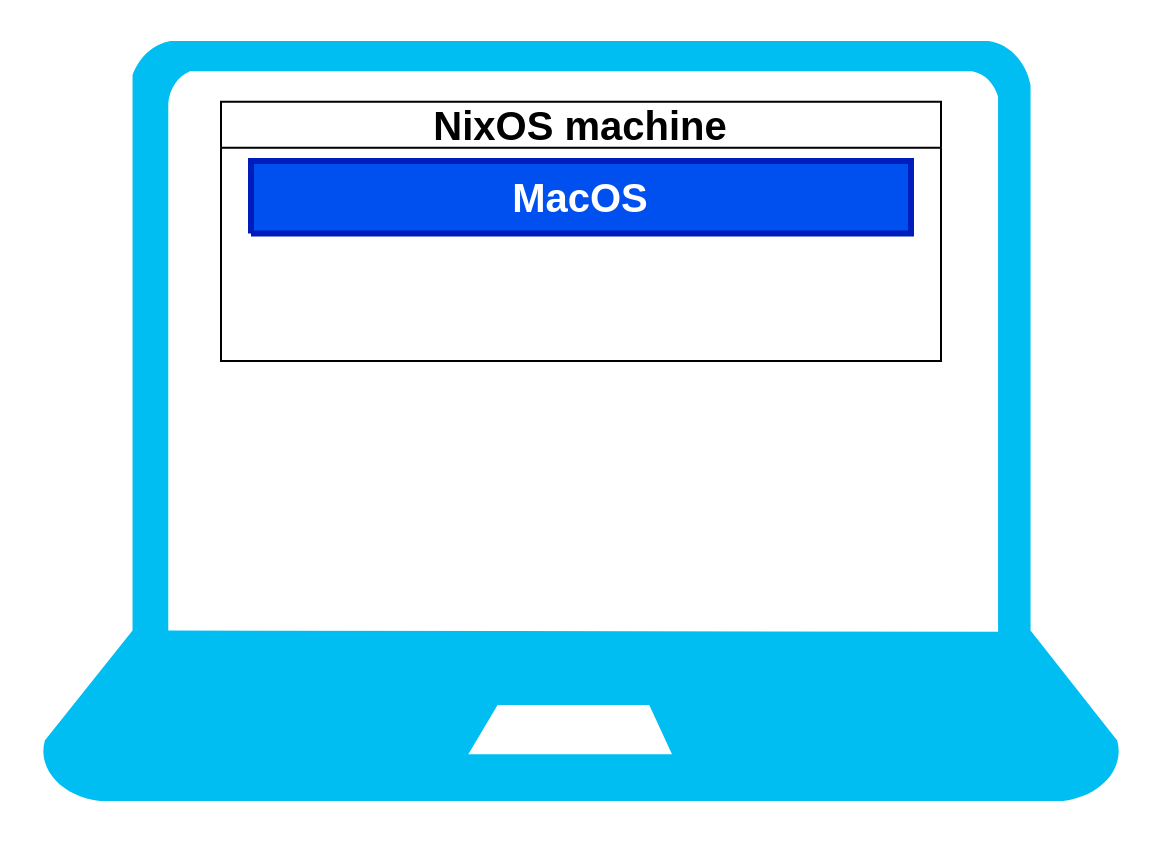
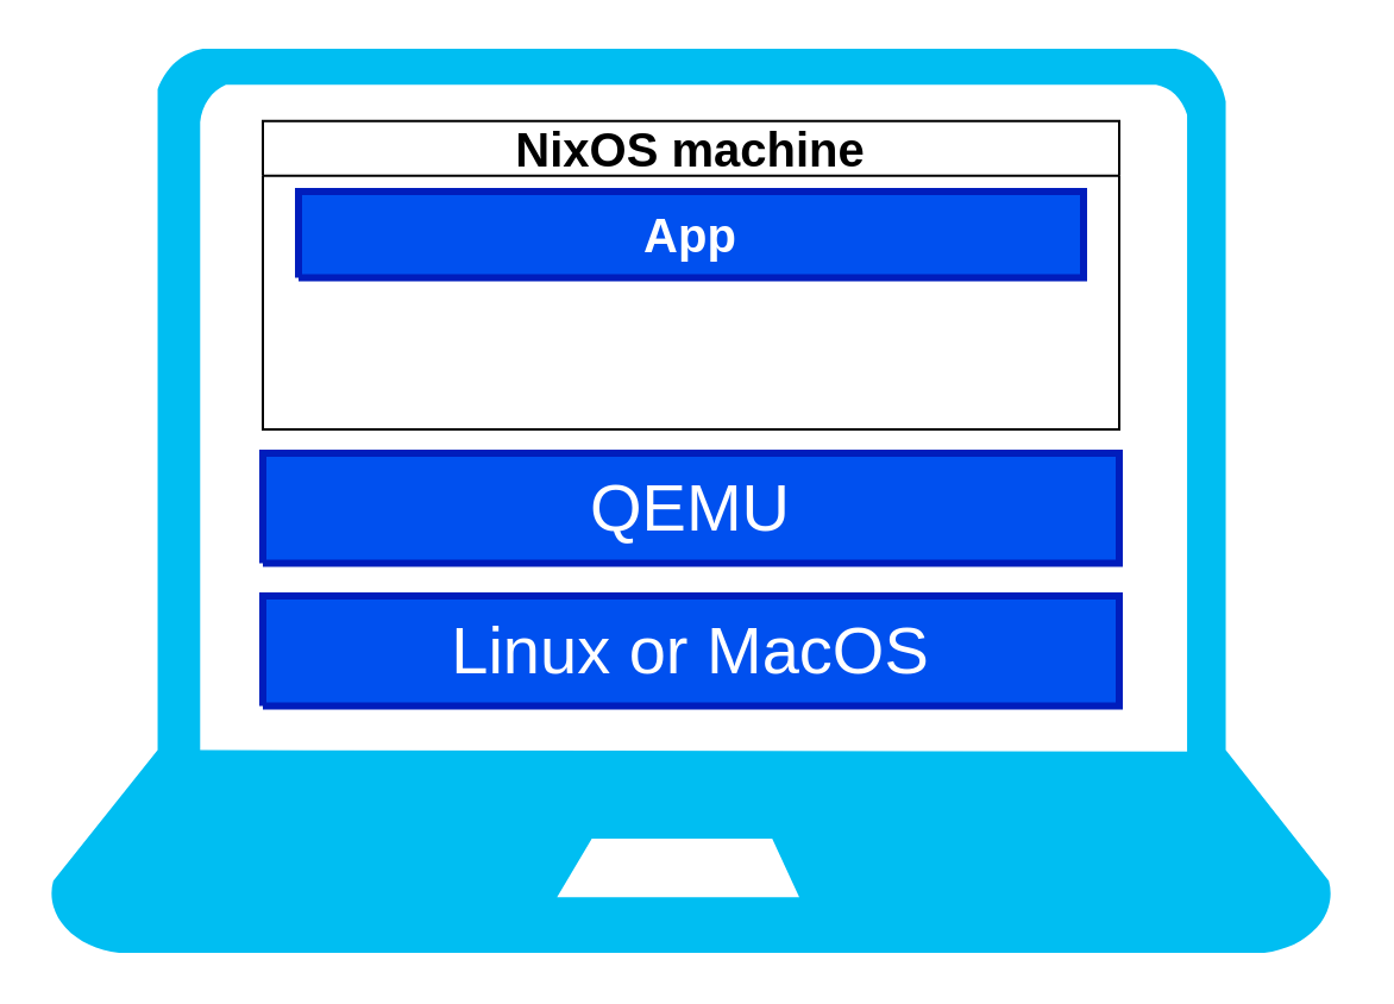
  <mxCell id="0" />
  <mxCell id="1" parent="0" />
  <mxCell id="2" value="" style="group" vertex="1" connectable="0" parent="1"><mxGeometry x="24" y="20" width="540" height="380.0" as="geometry" /></mxCell>
  <mxCell id="3" value="" style="verticalLabelPosition=bottom;html=1;verticalAlign=top;align=center;strokeColor=none;fillColor=#00BEF2;shape=mxgraph.azure.laptop;pointerEvents=1;" vertex="1" parent="2"><mxGeometry x="-4" width="540" height="380.0" as="geometry" /></mxCell>
  <mxCell id="4" value="&lt;div&gt;&lt;font style=&quot;font-size: 20px;&quot;&gt;NixOS machine&lt;/font&gt;&lt;/div&gt;" style="swimlane;whiteSpace=wrap;html=1;" vertex="1" parent="2"><mxGeometry x="86" y="30.4" width="360" height="129.6" as="geometry" /></mxCell>
+ <mxCell id="5" value="&lt;div&gt;Linux or MacOS&lt;/div&gt;" style="vsdxID=12;fillColor=#0050ef;shape=stencil(nZBLDoAgDERP0z3SIyjew0SURgSD+Lu9kMZoXLhwN9O+tukAlrNpJg1SzDH4QW/URgNYgZTkjA4UkwJUgGXng+6DX1zLfmoymdXo17xh5zmRJ6Q42BWCfc2oJfdAr+Yv+AP9Cb7OJ3H/2JG1HNGz/84klThPVCc=);strokeColor=#001DBC;strokeWidth=3;labelBackgroundColor=none;rounded=0;html=1;whiteSpace=wrap;fontColor=#ffffff;fontSize=28;" vertex="1" parent="2"><mxGeometry x="86" y="230" width="360" height="46.2" as="geometry" /></mxCell>
  <mxCell id="6" value="" style="group" vertex="1" connectable="0" parent="2"><mxGeometry x="101" y="60" width="330" height="36.2" as="geometry" /></mxCell>
- <mxCell id="7" value="&lt;font style=&quot;font-size: 20px;&quot;&gt;&lt;b&gt;MacOS&lt;/b&gt;&lt;/font&gt;" style="vsdxID=12;fillColor=#0050ef;shape=stencil(nZBLDoAgDERP0z3SIyjew0SURgSD+Lu9kMZoXLhwN9O+tukAlrNpJg1SzDH4QW/URgNYgZTkjA4UkwJUgGXng+6DX1zLfmoymdXo17xh5zmRJ6Q42BWCfc2oJfdAr+Yv+AP9Cb7OJ3H/2JG1HNGz/84klThPVCc=);strokeColor=#001DBC;strokeWidth=3;labelBackgroundColor=none;rounded=0;html=1;whiteSpace=wrap;fontColor=#ffffff;" vertex="1" parent="6"><mxGeometry width="330" height="36.2" as="geometry" /></mxCell>
+ <mxCell id="7" value="&lt;font style=&quot;font-size: 20px;&quot;&gt;&lt;b&gt;App&lt;/b&gt;&lt;/font&gt;" style="vsdxID=12;fillColor=#0050ef;shape=stencil(nZBLDoAgDERP0z3SIyjew0SURgSD+Lu9kMZoXLhwN9O+tukAlrNpJg1SzDH4QW/URgNYgZTkjA4UkwJUgGXng+6DX1zLfmoymdXo17xh5zmRJ6Q42BWCfc2oJfdAr+Yv+AP9Cb7OJ3H/2JG1HNGz/84klThPVCc=);strokeColor=#001DBC;strokeWidth=3;labelBackgroundColor=none;rounded=0;html=1;whiteSpace=wrap;fontColor=#ffffff;" vertex="1" parent="6"><mxGeometry width="330" height="36.2" as="geometry" /></mxCell>
+ <mxCell id="8" value="&lt;div&gt;QEMU&lt;/div&gt;" style="vsdxID=12;fillColor=#0050ef;shape=stencil(nZBLDoAgDERP0z3SIyjew0SURgSD+Lu9kMZoXLhwN9O+tukAlrNpJg1SzDH4QW/URgNYgZTkjA4UkwJUgGXng+6DX1zLfmoymdXo17xh5zmRJ6Q42BWCfc2oJfdAr+Yv+AP9Cb7OJ3H/2JG1HNGz/84klThPVCc=);strokeColor=#001DBC;strokeWidth=3;labelBackgroundColor=none;rounded=0;html=1;whiteSpace=wrap;fontColor=#ffffff;fontSize=28;" vertex="1" parent="2"><mxGeometry x="86" y="170" width="360" height="46.2" as="geometry" /></mxCell>
